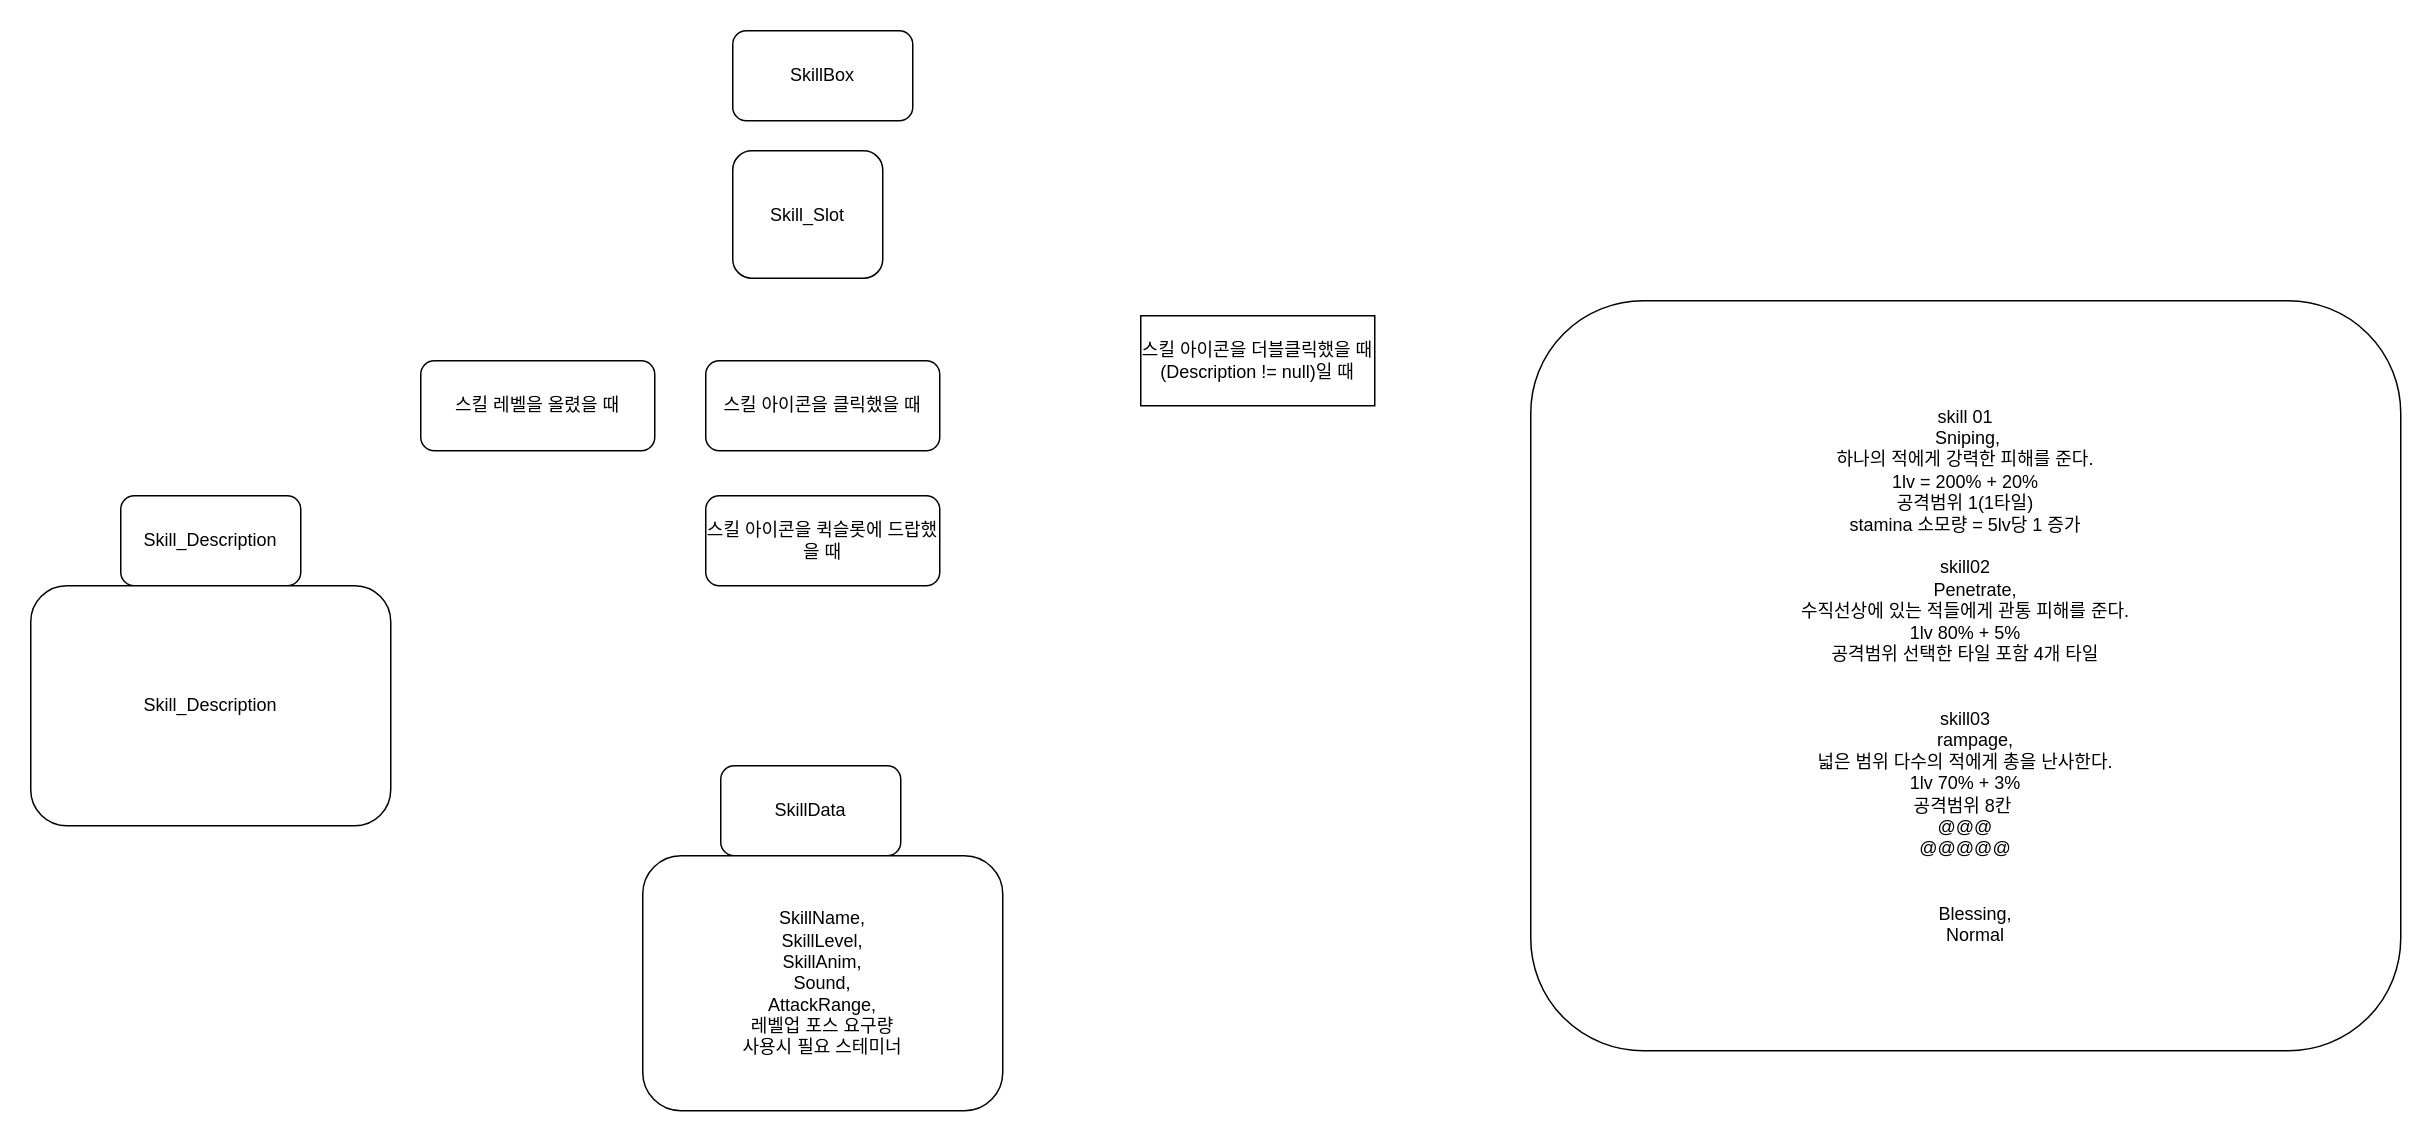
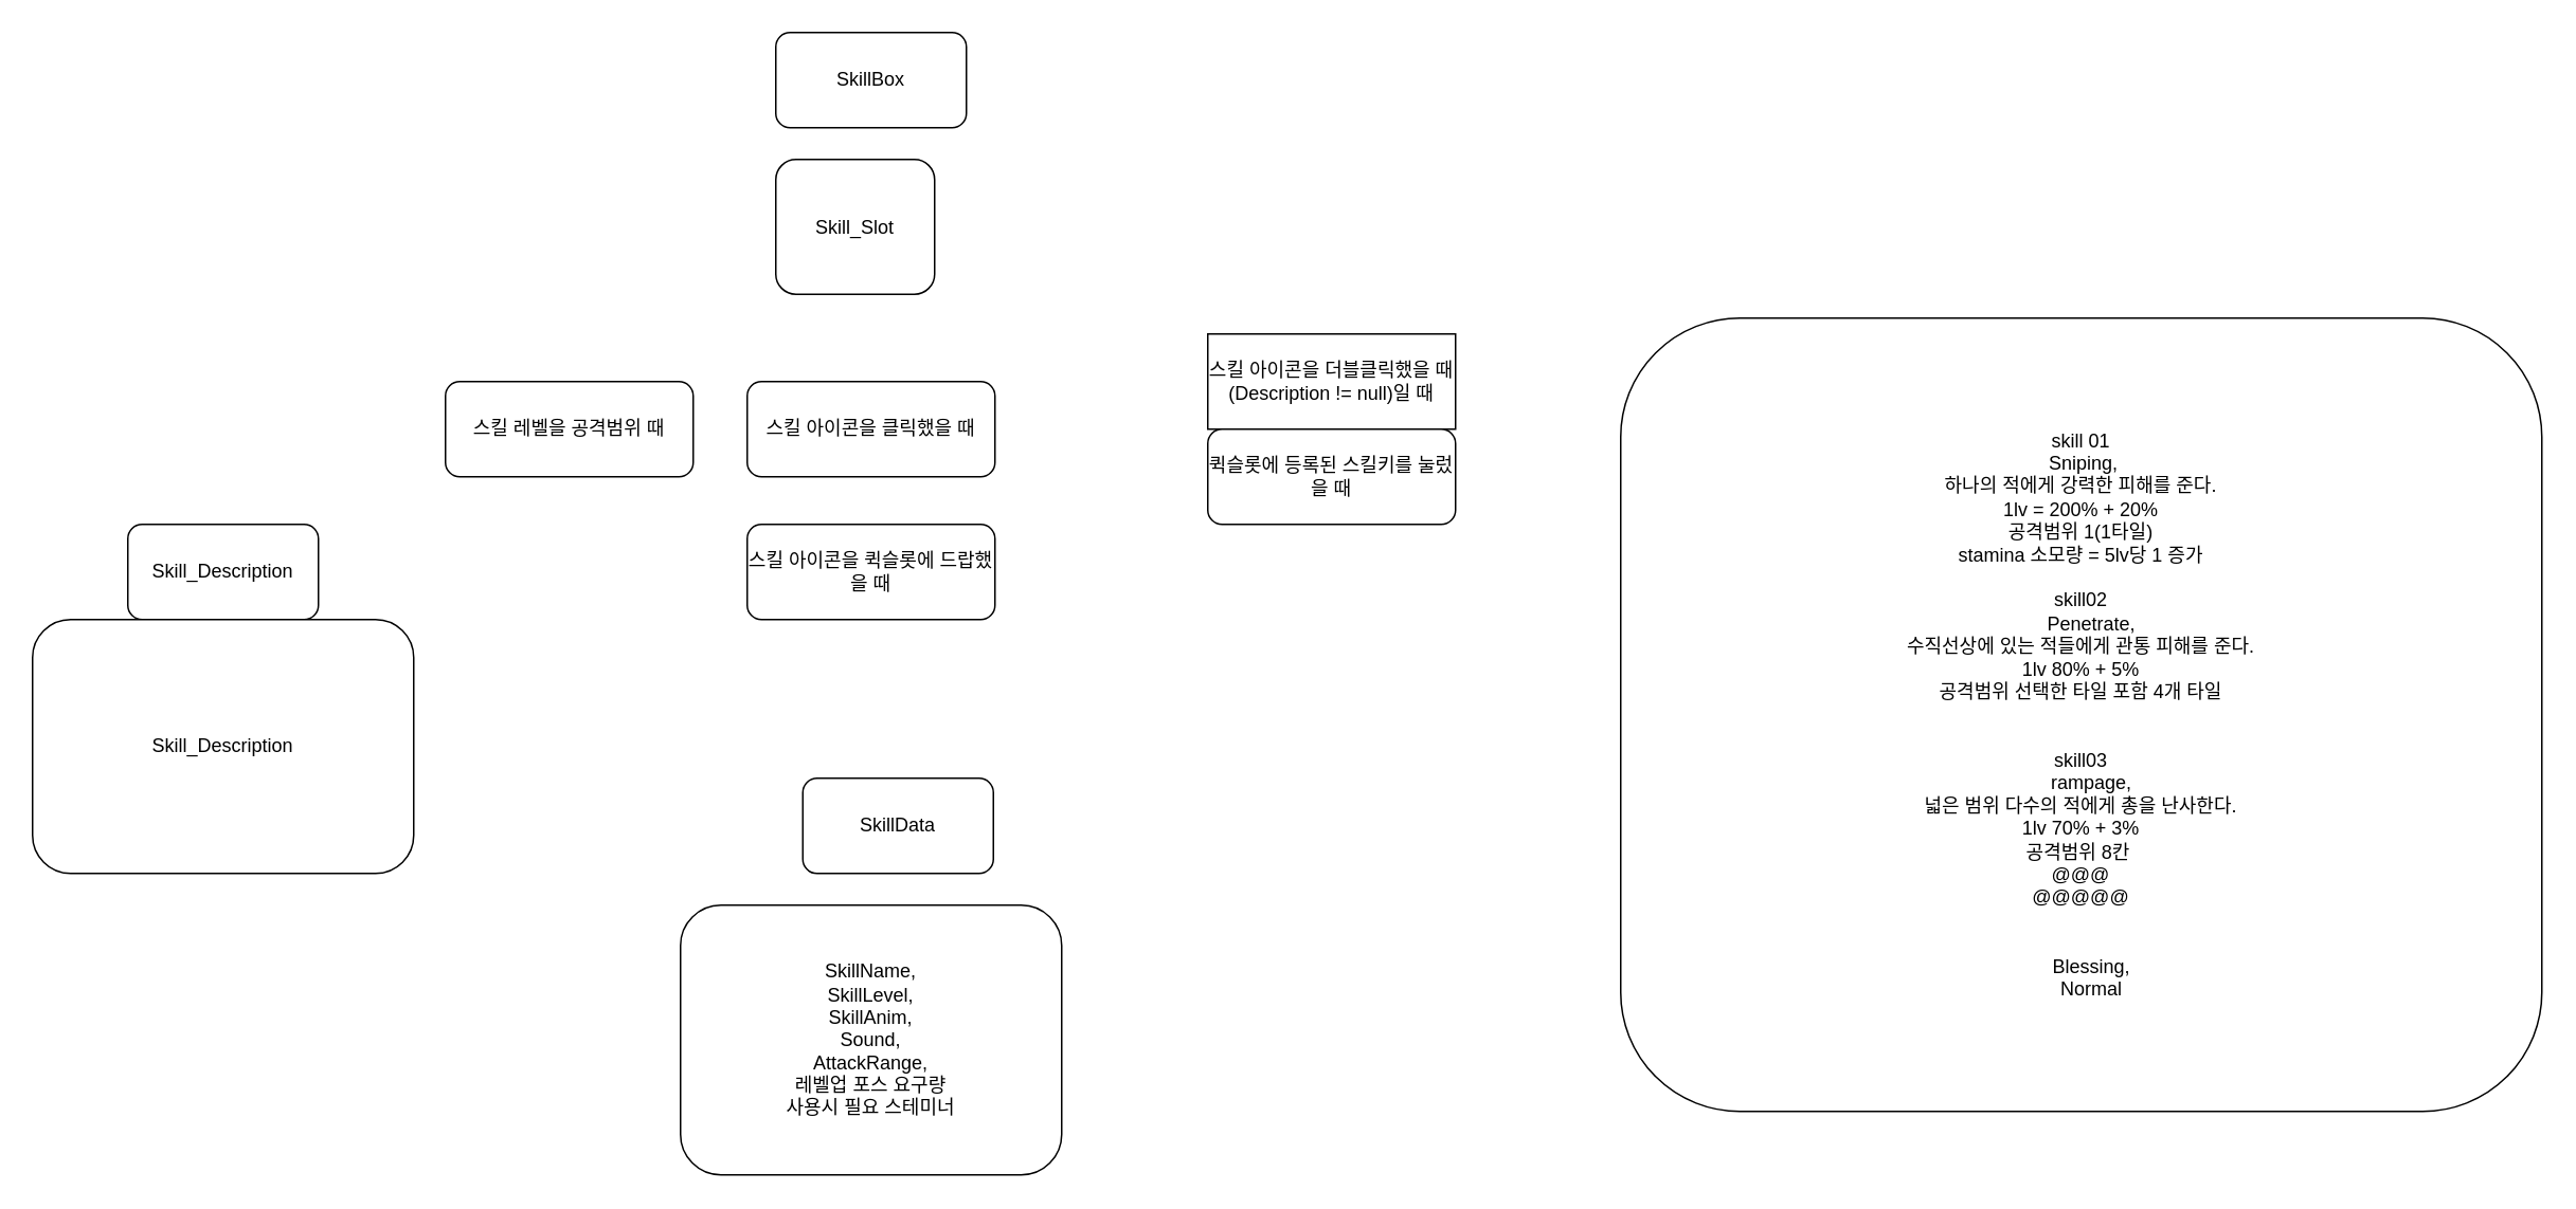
  <mxCell id="0" />
  <mxCell id="1" parent="0" />
  <mxCell id="2" value="SkillBox" style="rounded=1;whiteSpace=wrap;html=1;" parent="1" vertex="1"><mxGeometry x="488" y="20" width="120" height="60" as="geometry" /></mxCell>
- <mxCell id="3" value="스킬 레벨을 올렸을 때" style="rounded=1;whiteSpace=wrap;html=1;" parent="1" vertex="1"><mxGeometry x="280" y="240" width="156" height="60" as="geometry" /></mxCell>
+ <mxCell id="3" value="스킬 레벨을 공격범위 때" style="rounded=1;whiteSpace=wrap;html=1;" parent="1" vertex="1"><mxGeometry x="280" y="240" width="156" height="60" as="geometry" /></mxCell>
  <mxCell id="4" value="스킬 아이콘을 클릭했을 때" style="rounded=1;whiteSpace=wrap;html=1;" parent="1" vertex="1"><mxGeometry x="470" y="240" width="156" height="60" as="geometry" /></mxCell>
  <mxCell id="5" value="스킬 아이콘을 퀵슬롯에 드랍했을 때" style="rounded=1;whiteSpace=wrap;html=1;" parent="1" vertex="1"><mxGeometry x="470" y="330" width="156" height="60" as="geometry" /></mxCell>
  <mxCell id="6" value="스킬 아이콘을 더블클릭했을 때(Description != null)일 때" style="whiteSpace=wrap;html=1;rounded=0;" parent="1" vertex="1"><mxGeometry x="760" y="210" width="156" height="60" as="geometry" /></mxCell>
- <mxCell id="8" value="SkillData" style="rounded=1;whiteSpace=wrap;html=1;" parent="1" vertex="1"><mxGeometry x="480" y="510" width="120" height="60" as="geometry" /></mxCell>
+ <mxCell id="7" value="퀵슬롯에 등록된 스킬키를 눌렀을 때" style="rounded=1;whiteSpace=wrap;html=1;" parent="1" vertex="1"><mxGeometry x="760" y="270" width="156" height="60" as="geometry" /></mxCell>
+ <mxCell id="8" value="SkillData" style="rounded=1;whiteSpace=wrap;html=1;" parent="1" vertex="1"><mxGeometry x="505" y="490" width="120" height="60" as="geometry" /></mxCell>
  <mxCell id="9" value="SkillName,&lt;br&gt;SkillLevel,&lt;br&gt;SkillAnim,&lt;br&gt;Sound,&lt;br&gt;AttackRange,&lt;br&gt;레벨업 포스 요구량&lt;br&gt;사용시 필요 스테미너" style="rounded=1;whiteSpace=wrap;html=1;" parent="1" vertex="1"><mxGeometry x="428" y="570" width="240" height="170" as="geometry" /></mxCell>
  <mxCell id="10" value="Skill_Description" style="rounded=1;whiteSpace=wrap;html=1;" parent="1" vertex="1"><mxGeometry x="80" y="330" width="120" height="60" as="geometry" /></mxCell>
  <mxCell id="11" value="Skill_Slot" style="rounded=1;whiteSpace=wrap;html=1;" parent="1" vertex="1"><mxGeometry x="488" y="100" width="100" height="85" as="geometry" /></mxCell>
  <mxCell id="12" value="Skill_Description" style="rounded=1;whiteSpace=wrap;html=1;" parent="1" vertex="1"><mxGeometry x="20" y="390" width="240" height="160" as="geometry" /></mxCell>
  <mxCell id="13" value="skill 01&lt;br&gt;&lt;div&gt;&amp;nbsp;Sniping,&lt;/div&gt;&lt;div&gt;하나의 적에게 강력한 피해를 준다.&lt;/div&gt;&lt;div&gt;1lv = 200% + 20%&lt;/div&gt;&lt;div&gt;공격범위 1(1타일)&lt;/div&gt;&lt;div&gt;stamina 소모량 = 5lv당 1 증가&lt;/div&gt;&lt;div&gt;&lt;br&gt;&lt;/div&gt;&lt;div&gt;skill02&lt;/div&gt;&lt;div&gt;&amp;nbsp; &amp;nbsp; Penetrate,&lt;/div&gt;&lt;div&gt;수직선상에 있는 적들에게 관통 피해를 준다.&lt;/div&gt;&lt;div&gt;1lv 80% + 5%&lt;/div&gt;&lt;div&gt;공격범위 선택한 타일 포함 4개 타일&lt;/div&gt;&lt;div&gt;&lt;br&gt;&lt;/div&gt;&lt;div&gt;&lt;br&gt;&lt;/div&gt;&lt;div&gt;skill03&lt;/div&gt;&lt;div&gt;&amp;nbsp; &amp;nbsp; rampage,&lt;/div&gt;&lt;div&gt;넓은 범위 다수의 적에게 총을 난사한다.&lt;/div&gt;&lt;div&gt;1lv 70% + 3%&lt;/div&gt;&lt;div&gt;공격범위 8칸&amp;nbsp;&lt;/div&gt;&lt;div&gt;@@@&lt;/div&gt;&lt;div&gt;@@@@@&lt;/div&gt;&lt;div&gt;&lt;br&gt;&lt;/div&gt;&lt;div&gt;&lt;br&gt;&lt;/div&gt;&lt;div&gt;&amp;nbsp; &amp;nbsp; Blessing,&lt;/div&gt;&lt;div&gt;&amp;nbsp; &amp;nbsp; Normal&lt;/div&gt;" style="rounded=1;whiteSpace=wrap;html=1;" parent="1" vertex="1"><mxGeometry x="1020" y="200" width="580" height="500" as="geometry" /></mxCell>
